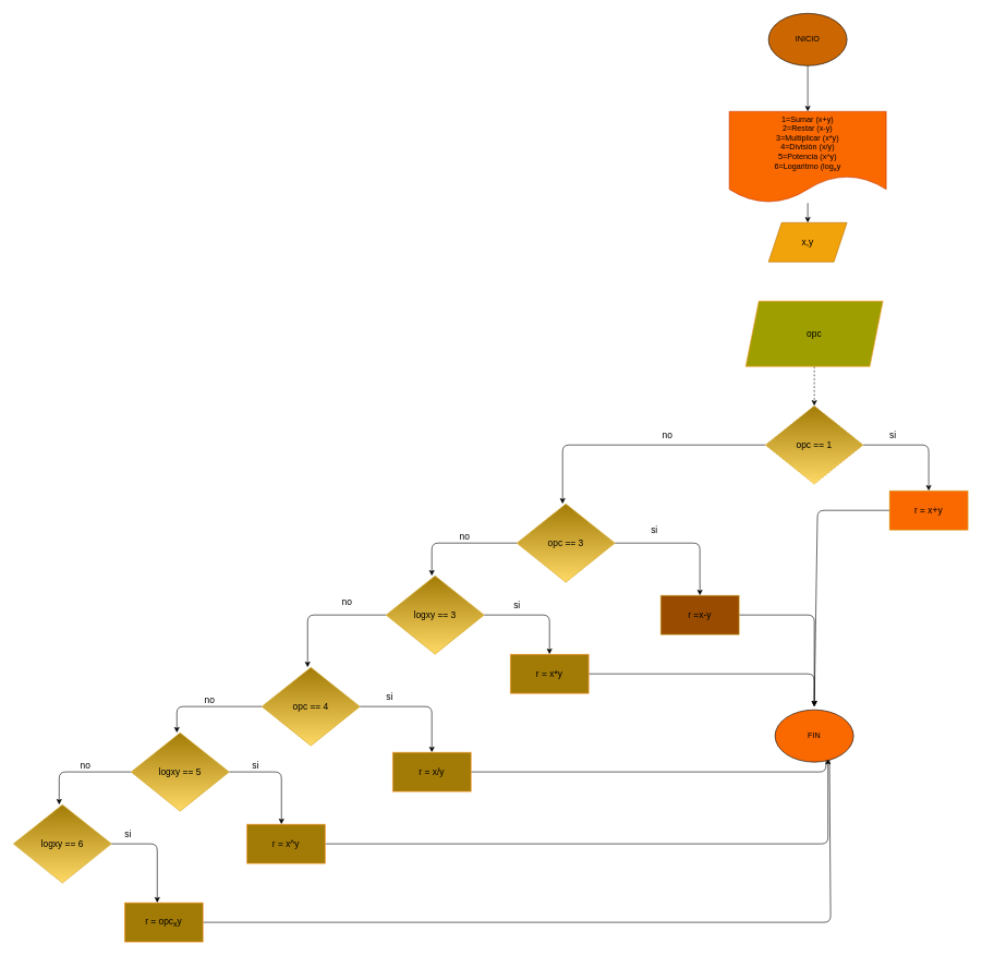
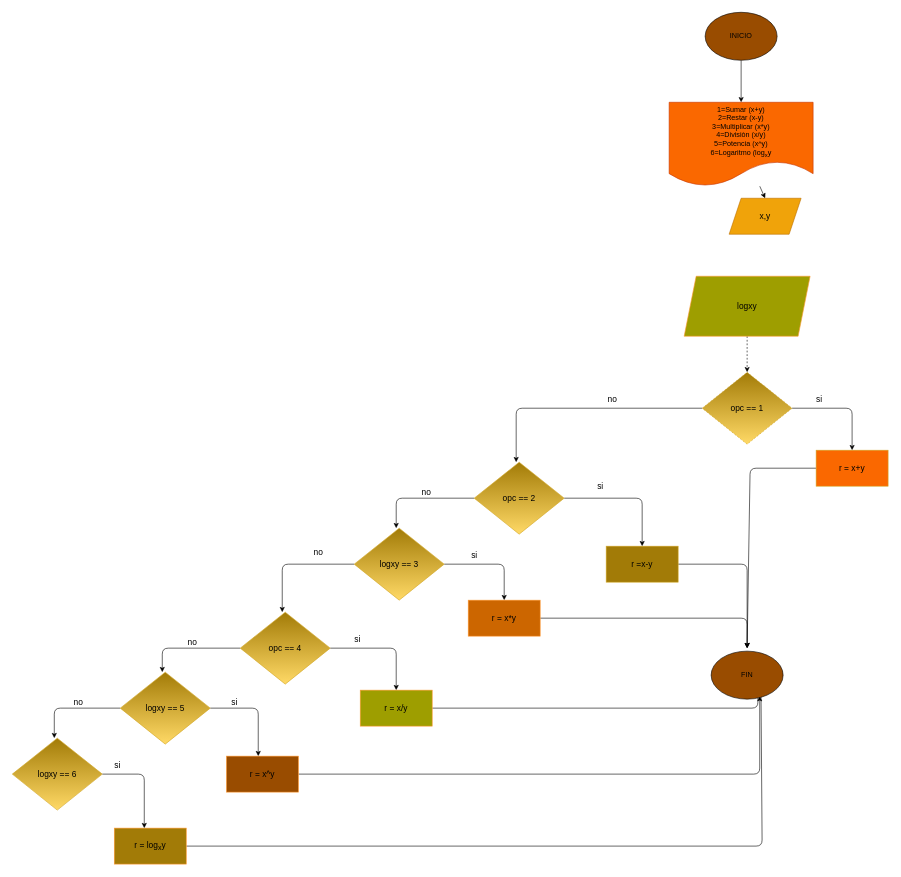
  <mxCell id="0" />
  <mxCell id="1" parent="0" />
  <mxCell id="2" style="edgeStyle=none;html=1;fontSize=14;startArrow=none;startFill=0;" parent="1" target="4" edge="1"><mxGeometry relative="1" as="geometry"><mxPoint x="1235" y="100" as="sourcePoint" /></mxGeometry></mxCell>
  <mxCell id="3" style="edgeStyle=none;html=1;entryX=0.5;entryY=0;entryDx=0;entryDy=0;fontSize=14;startArrow=none;startFill=0;" parent="1" source="4" target="31" edge="1"><mxGeometry relative="1" as="geometry" /></mxCell>
  <mxCell id="4" value="1=Sumar (x+y)&lt;br&gt;2=Restar (x-y)&lt;br&gt;3=Multiplicar (x*y)&lt;br&gt;4=Divisiòn (x/y)&lt;br&gt;5=Potencia (x^y)&lt;br&gt;&lt;div style=&quot;text-align: justify;&quot;&gt;&lt;span style=&quot;background-color: initial;&quot;&gt;6=Logaritmo (log&lt;/span&gt;&lt;sub style=&quot;background-color: initial;&quot;&gt;x&lt;/sub&gt;&lt;span style=&quot;background-color: initial;&quot;&gt;y&lt;/span&gt;&lt;/div&gt;" style="shape=document;whiteSpace=wrap;html=1;boundedLbl=1;fillColor=#fa6800;fontColor=#000000;strokeColor=#C73500;" parent="1" vertex="1"><mxGeometry x="1115" y="170" width="240" height="140" as="geometry" /></mxCell>
  <mxCell id="5" style="edgeStyle=none;html=1;entryX=0.5;entryY=0;entryDx=0;entryDy=0;fontSize=14;startArrow=none;startFill=0;dashed=1;" parent="1" source="6" target="9" edge="1"><mxGeometry relative="1" as="geometry" /></mxCell>
- <mxCell id="6" value="opc" style="shape=parallelogram;perimeter=parallelogramPerimeter;whiteSpace=wrap;html=1;fixedSize=1;fontSize=14;fillColor=#9E9E00;fontColor=#000000;strokeColor=#FF9933;" parent="1" vertex="1"><mxGeometry x="1140" y="460" width="210" height="100" as="geometry" /></mxCell>
+ <mxCell id="6" value="logxy" style="shape=parallelogram;perimeter=parallelogramPerimeter;whiteSpace=wrap;html=1;fixedSize=1;fontSize=14;fillColor=#9E9E00;fontColor=#000000;strokeColor=#FF9933;" parent="1" vertex="1"><mxGeometry x="1140" y="460" width="210" height="100" as="geometry" /></mxCell>
  <mxCell id="7" style="edgeStyle=none;html=1;fontSize=14;startArrow=none;startFill=0;" parent="1" source="9" edge="1"><mxGeometry relative="1" as="geometry"><mxPoint x="1420" y="750" as="targetPoint" /><Array as="points"><mxPoint x="1420" y="680" /></Array></mxGeometry></mxCell>
  <mxCell id="8" style="edgeStyle=none;html=1;fontSize=14;startArrow=none;startFill=0;" parent="1" source="9" edge="1"><mxGeometry relative="1" as="geometry"><mxPoint x="860" y="770" as="targetPoint" /><Array as="points"><mxPoint x="860" y="680" /></Array></mxGeometry></mxCell>
  <mxCell id="9" value="opc == 1" style="rhombus;whiteSpace=wrap;html=1;fontSize=14;fillColor=#a27b07;gradientColor=#ffd966;strokeColor=#d2a728;dashed=1;" parent="1" vertex="1"><mxGeometry x="1170" y="620" width="150" height="120" as="geometry" /></mxCell>
  <mxCell id="10" value="si" style="text;html=1;align=center;verticalAlign=middle;resizable=0;points=[];autosize=1;strokeColor=none;fillColor=none;fontSize=14;" parent="1" vertex="1"><mxGeometry x="1350" y="650" width="30" height="30" as="geometry" /></mxCell>
  <mxCell id="11" style="edgeStyle=none;html=1;entryX=0.5;entryY=0;entryDx=0;entryDy=0;fontSize=14;startArrow=none;startFill=0;" parent="1" source="12" edge="1"><mxGeometry relative="1" as="geometry"><Array as="points"><mxPoint x="1250" y="780" /></Array><mxPoint x="1245" y="1080" as="targetPoint" /></mxGeometry></mxCell>
  <mxCell id="12" value="r = x+y" style="rounded=0;whiteSpace=wrap;html=1;strokeColor=#d2a728;fontSize=14;fillColor=#fa6800;" parent="1" vertex="1"><mxGeometry x="1360" y="750" width="120" height="60" as="geometry" /></mxCell>
  <mxCell id="13" value="no" style="text;html=1;align=center;verticalAlign=middle;resizable=0;points=[];autosize=1;strokeColor=none;fillColor=none;fontSize=14;" parent="1" vertex="1"><mxGeometry x="1000" y="650" width="40" height="30" as="geometry" /></mxCell>
  <mxCell id="14" style="edgeStyle=none;html=1;fontSize=14;startArrow=none;startFill=0;" parent="1" source="16" edge="1"><mxGeometry relative="1" as="geometry"><mxPoint x="1070" y="910" as="targetPoint" /><Array as="points"><mxPoint x="1070" y="830" /></Array></mxGeometry></mxCell>
  <mxCell id="15" style="edgeStyle=none;html=1;fontSize=14;startArrow=none;startFill=0;" parent="1" source="16" edge="1"><mxGeometry relative="1" as="geometry"><mxPoint x="660" y="880" as="targetPoint" /><Array as="points"><mxPoint x="660" y="830" /></Array></mxGeometry></mxCell>
- <mxCell id="16" value="opc == 3" style="rhombus;whiteSpace=wrap;html=1;fontSize=14;fillColor=#a27b07;gradientColor=#ffd966;strokeColor=#d2a728;" parent="1" vertex="1"><mxGeometry x="790" y="770" width="150" height="120" as="geometry" /></mxCell>
+ <mxCell id="16" value="opc == 2" style="rhombus;whiteSpace=wrap;html=1;fontSize=14;fillColor=#a27b07;gradientColor=#ffd966;strokeColor=#d2a728;" parent="1" vertex="1"><mxGeometry x="790" y="770" width="150" height="120" as="geometry" /></mxCell>
  <mxCell id="17" value="si" style="text;html=1;align=center;verticalAlign=middle;resizable=0;points=[];autosize=1;strokeColor=none;fillColor=none;fontSize=14;" parent="1" vertex="1"><mxGeometry x="985" y="795" width="30" height="30" as="geometry" /></mxCell>
  <mxCell id="18" style="edgeStyle=none;html=1;entryX=0.5;entryY=0;entryDx=0;entryDy=0;fontSize=14;startArrow=none;startFill=0;" parent="1" source="19" edge="1"><mxGeometry relative="1" as="geometry"><Array as="points"><mxPoint x="1245" y="940" /></Array><mxPoint x="1245" y="1080" as="targetPoint" /></mxGeometry></mxCell>
- <mxCell id="19" value="r =x-y" style="rounded=0;whiteSpace=wrap;html=1;strokeColor=#d2a728;fontSize=14;fillColor=#994c00;" parent="1" vertex="1"><mxGeometry x="1010" y="910" width="120" height="60" as="geometry" /></mxCell>
+ <mxCell id="19" value="r =x-y" style="rounded=0;whiteSpace=wrap;html=1;strokeColor=#d2a728;fontSize=14;fillColor=#a27b07;" parent="1" vertex="1"><mxGeometry x="1010" y="910" width="120" height="60" as="geometry" /></mxCell>
  <mxCell id="20" value="no" style="text;html=1;align=center;verticalAlign=middle;resizable=0;points=[];autosize=1;strokeColor=none;fillColor=none;fontSize=14;" parent="1" vertex="1"><mxGeometry x="690" y="805" width="40" height="30" as="geometry" /></mxCell>
  <mxCell id="21" style="edgeStyle=none;html=1;fontSize=14;startArrow=none;startFill=0;" parent="1" source="23" edge="1"><mxGeometry relative="1" as="geometry"><mxPoint x="840" y="1000" as="targetPoint" /><Array as="points"><mxPoint x="840" y="940" /></Array></mxGeometry></mxCell>
  <mxCell id="22" style="edgeStyle=none;html=1;fontSize=14;startArrow=none;startFill=0;" parent="1" source="23" edge="1"><mxGeometry relative="1" as="geometry"><mxPoint x="470" y="1020" as="targetPoint" /><Array as="points"><mxPoint x="470" y="940" /></Array></mxGeometry></mxCell>
  <mxCell id="23" value="logxy == 3" style="rhombus;whiteSpace=wrap;html=1;fontSize=14;fillColor=#a27b07;gradientColor=#ffd966;strokeColor=#d2a728;" parent="1" vertex="1"><mxGeometry x="590" y="880" width="150" height="120" as="geometry" /></mxCell>
  <mxCell id="24" value="si" style="text;html=1;align=center;verticalAlign=middle;resizable=0;points=[];autosize=1;strokeColor=none;fillColor=none;fontSize=14;" parent="1" vertex="1"><mxGeometry x="775" y="910" width="30" height="30" as="geometry" /></mxCell>
  <mxCell id="25" style="edgeStyle=none;html=1;fontSize=14;startArrow=none;startFill=0;" parent="1" source="26" edge="1"><mxGeometry relative="1" as="geometry"><mxPoint x="1245" y="1080" as="targetPoint" /><Array as="points"><mxPoint x="1245" y="1030" /></Array></mxGeometry></mxCell>
- <mxCell id="26" value="r = x*y" style="rounded=0;whiteSpace=wrap;html=1;strokeColor=#FF9933;fontSize=14;fillColor=#a27b07;" parent="1" vertex="1"><mxGeometry x="780" y="1000" width="120" height="60" as="geometry" /></mxCell>
+ <mxCell id="26" value="r = x*y" style="rounded=0;whiteSpace=wrap;html=1;strokeColor=#FF9933;fontSize=14;fillColor=#cc6600;" parent="1" vertex="1"><mxGeometry x="780" y="1000" width="120" height="60" as="geometry" /></mxCell>
  <mxCell id="27" value="no" style="text;html=1;align=center;verticalAlign=middle;resizable=0;points=[];autosize=1;strokeColor=none;fillColor=none;fontSize=14;" parent="1" vertex="1"><mxGeometry x="510" y="905" width="40" height="30" as="geometry" /></mxCell>
  <mxCell id="28" style="edgeStyle=none;html=1;fontSize=14;startArrow=none;startFill=0;" parent="1" source="30" edge="1"><mxGeometry relative="1" as="geometry"><mxPoint x="660" y="1150" as="targetPoint" /><Array as="points"><mxPoint x="660" y="1080" /></Array></mxGeometry></mxCell>
  <mxCell id="29" style="edgeStyle=none;html=1;fontSize=14;startArrow=none;startFill=0;" parent="1" source="30" edge="1"><mxGeometry relative="1" as="geometry"><mxPoint x="270" y="1120" as="targetPoint" /><Array as="points"><mxPoint x="270" y="1080" /></Array></mxGeometry></mxCell>
  <mxCell id="30" value="opc == 4" style="rhombus;whiteSpace=wrap;html=1;fontSize=14;fillColor=#a27b07;gradientColor=#ffd966;strokeColor=#d2a728;" parent="1" vertex="1"><mxGeometry x="400" y="1020" width="150" height="120" as="geometry" /></mxCell>
- <mxCell id="31" value="x,y" style="shape=parallelogram;perimeter=parallelogramPerimeter;whiteSpace=wrap;html=1;fixedSize=1;strokeColor=#BD7000;fontSize=14;fillColor=#f0a30a;fontColor=#000000;" parent="1" vertex="1"><mxGeometry x="1175" y="340" width="120" height="60" as="geometry" /></mxCell>
+ <mxCell id="31" value="x,y" style="shape=parallelogram;perimeter=parallelogramPerimeter;whiteSpace=wrap;html=1;fixedSize=1;strokeColor=#BD7000;fontSize=14;fillColor=#f0a30a;fontColor=#000000;" parent="1" vertex="1"><mxGeometry x="1215" y="330" width="120" height="60" as="geometry" /></mxCell>
  <mxCell id="32" value="si" style="text;html=1;align=center;verticalAlign=middle;resizable=0;points=[];autosize=1;strokeColor=none;fillColor=none;fontSize=14;" parent="1" vertex="1"><mxGeometry x="580" y="1050" width="30" height="30" as="geometry" /></mxCell>
  <mxCell id="33" style="edgeStyle=none;html=1;entryX=0.582;entryY=1.043;entryDx=0;entryDy=0;entryPerimeter=0;fontSize=14;startArrow=none;startFill=0;" parent="1" source="34" edge="1"><mxGeometry relative="1" as="geometry"><Array as="points"><mxPoint x="1263" y="1180" /></Array><mxPoint x="1263.04" y="1153.01" as="targetPoint" /></mxGeometry></mxCell>
- <mxCell id="34" value="r = x/y" style="rounded=0;whiteSpace=wrap;html=1;strokeColor=#FF9933;fontSize=14;fillColor=#a27b07;" parent="1" vertex="1"><mxGeometry x="600" y="1150" width="120" height="60" as="geometry" /></mxCell>
+ <mxCell id="34" value="r = x/y" style="rounded=0;whiteSpace=wrap;html=1;strokeColor=#FF9933;fontSize=14;fillColor=#9e9e00;" parent="1" vertex="1"><mxGeometry x="600" y="1150" width="120" height="60" as="geometry" /></mxCell>
  <mxCell id="35" value="no" style="text;html=1;align=center;verticalAlign=middle;resizable=0;points=[];autosize=1;strokeColor=none;fillColor=none;fontSize=14;" parent="1" vertex="1"><mxGeometry x="300" y="1055" width="40" height="30" as="geometry" /></mxCell>
  <mxCell id="36" style="edgeStyle=none;html=1;fontSize=14;startArrow=none;startFill=0;" parent="1" source="38" edge="1"><mxGeometry relative="1" as="geometry"><mxPoint x="430" y="1260" as="targetPoint" /><Array as="points"><mxPoint x="430" y="1180" /></Array></mxGeometry></mxCell>
  <mxCell id="37" style="edgeStyle=none;html=1;fontSize=14;startArrow=none;startFill=0;" parent="1" source="38" edge="1"><mxGeometry relative="1" as="geometry"><mxPoint x="90" y="1230" as="targetPoint" /><Array as="points"><mxPoint x="90" y="1180" /></Array></mxGeometry></mxCell>
  <mxCell id="38" value="logxy == 5" style="rhombus;whiteSpace=wrap;html=1;fontSize=14;fillColor=#a27b07;gradientColor=#ffd966;strokeColor=#d2a728;" parent="1" vertex="1"><mxGeometry x="200" y="1120" width="150" height="120" as="geometry" /></mxCell>
  <mxCell id="39" value="si" style="text;html=1;align=center;verticalAlign=middle;resizable=0;points=[];autosize=1;strokeColor=none;fillColor=none;fontSize=14;" parent="1" vertex="1"><mxGeometry x="375" y="1155" width="30" height="30" as="geometry" /></mxCell>
  <mxCell id="40" style="edgeStyle=none;html=1;fontSize=14;startArrow=none;startFill=0;" parent="1" source="41" edge="1"><mxGeometry relative="1" as="geometry"><mxPoint x="1266" y="1160" as="targetPoint" /><Array as="points"><mxPoint x="1266" y="1290" /></Array></mxGeometry></mxCell>
- <mxCell id="41" value="r = x^y" style="rounded=0;whiteSpace=wrap;html=1;strokeColor=#FF9933;fontSize=14;fillColor=#a27b07;" parent="1" vertex="1"><mxGeometry x="377" y="1260" width="120" height="60" as="geometry" /></mxCell>
+ <mxCell id="41" value="r = x^y" style="rounded=0;whiteSpace=wrap;html=1;strokeColor=#FF9933;fontSize=14;fillColor=#994c00;" parent="1" vertex="1"><mxGeometry x="377" y="1260" width="120" height="60" as="geometry" /></mxCell>
  <mxCell id="42" value="no" style="text;html=1;align=center;verticalAlign=middle;resizable=0;points=[];autosize=1;strokeColor=none;fillColor=none;fontSize=14;" parent="1" vertex="1"><mxGeometry x="110" y="1155" width="40" height="30" as="geometry" /></mxCell>
  <mxCell id="43" style="edgeStyle=none;html=1;fontSize=14;startArrow=none;startFill=0;entryX=0.605;entryY=1.014;entryDx=0;entryDy=0;entryPerimeter=0;" parent="1" source="44" edge="1"><mxGeometry relative="1" as="geometry"><mxPoint x="1268.1" y="1150.98" as="targetPoint" /><Array as="points"><mxPoint x="1270" y="1410" /></Array></mxGeometry></mxCell>
- <mxCell id="44" value="r = opc&lt;sub&gt;x&lt;/sub&gt;y" style="rounded=0;whiteSpace=wrap;html=1;strokeColor=#FF9933;fontSize=14;fillColor=#a27b07;" parent="1" vertex="1"><mxGeometry x="190" y="1380" width="120" height="60" as="geometry" /></mxCell>
+ <mxCell id="44" value="r = log&lt;sub&gt;x&lt;/sub&gt;y" style="rounded=0;whiteSpace=wrap;html=1;strokeColor=#FF9933;fontSize=14;fillColor=#a27b07;" parent="1" vertex="1"><mxGeometry x="190" y="1380" width="120" height="60" as="geometry" /></mxCell>
  <mxCell id="45" style="edgeStyle=none;html=1;fontSize=14;startArrow=none;startFill=0;" parent="1" source="46" edge="1"><mxGeometry relative="1" as="geometry"><mxPoint x="240" y="1380" as="targetPoint" /><Array as="points"><mxPoint x="240" y="1290" /></Array></mxGeometry></mxCell>
  <mxCell id="46" value="logxy == 6" style="rhombus;whiteSpace=wrap;html=1;fontSize=14;fillColor=#a27b07;gradientColor=#ffd966;strokeColor=#d2a728;" parent="1" vertex="1"><mxGeometry x="20" y="1230" width="150" height="120" as="geometry" /></mxCell>
  <mxCell id="47" value="si" style="text;html=1;align=center;verticalAlign=middle;resizable=0;points=[];autosize=1;strokeColor=none;fillColor=none;fontSize=14;" parent="1" vertex="1"><mxGeometry x="180" y="1260" width="30" height="30" as="geometry" /></mxCell>
- <mxCell id="48" value="INICIO" style="ellipse;whiteSpace=wrap;html=1;fillColor=#CC6600;" vertex="1" parent="1"><mxGeometry x="1175" y="20" width="120" height="80" as="geometry" /></mxCell>
- <mxCell id="49" value="FIN" style="ellipse;whiteSpace=wrap;html=1;fillColor=#fa6800;" vertex="1" parent="1"><mxGeometry x="1185" y="1085" width="120" height="80" as="geometry" /></mxCell>
+ <mxCell id="48" value="INICIO" style="ellipse;whiteSpace=wrap;html=1;fillColor=#994c00;" vertex="1" parent="1"><mxGeometry x="1175" y="20" width="120" height="80" as="geometry" /></mxCell>
+ <mxCell id="49" value="FIN" style="ellipse;whiteSpace=wrap;html=1;fillColor=#994C00;" vertex="1" parent="1"><mxGeometry x="1185" y="1085" width="120" height="80" as="geometry" /></mxCell>
